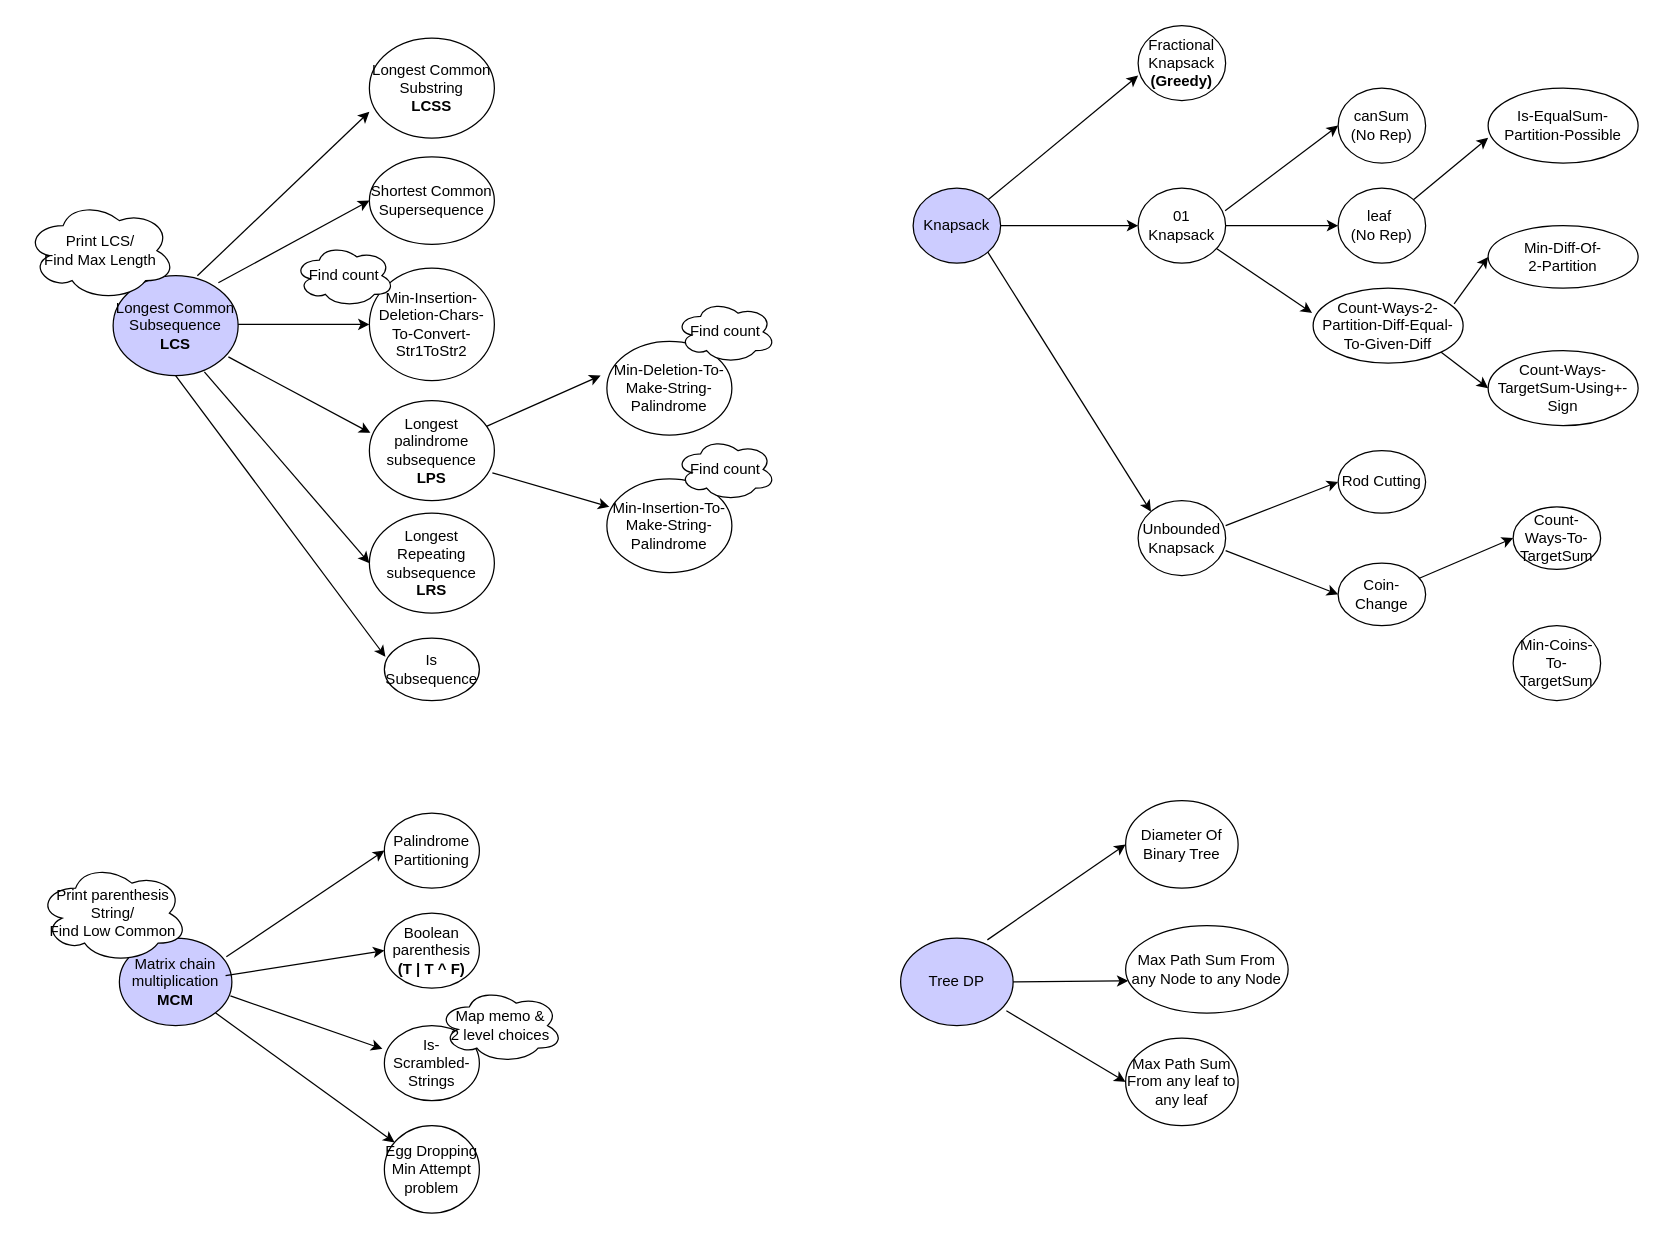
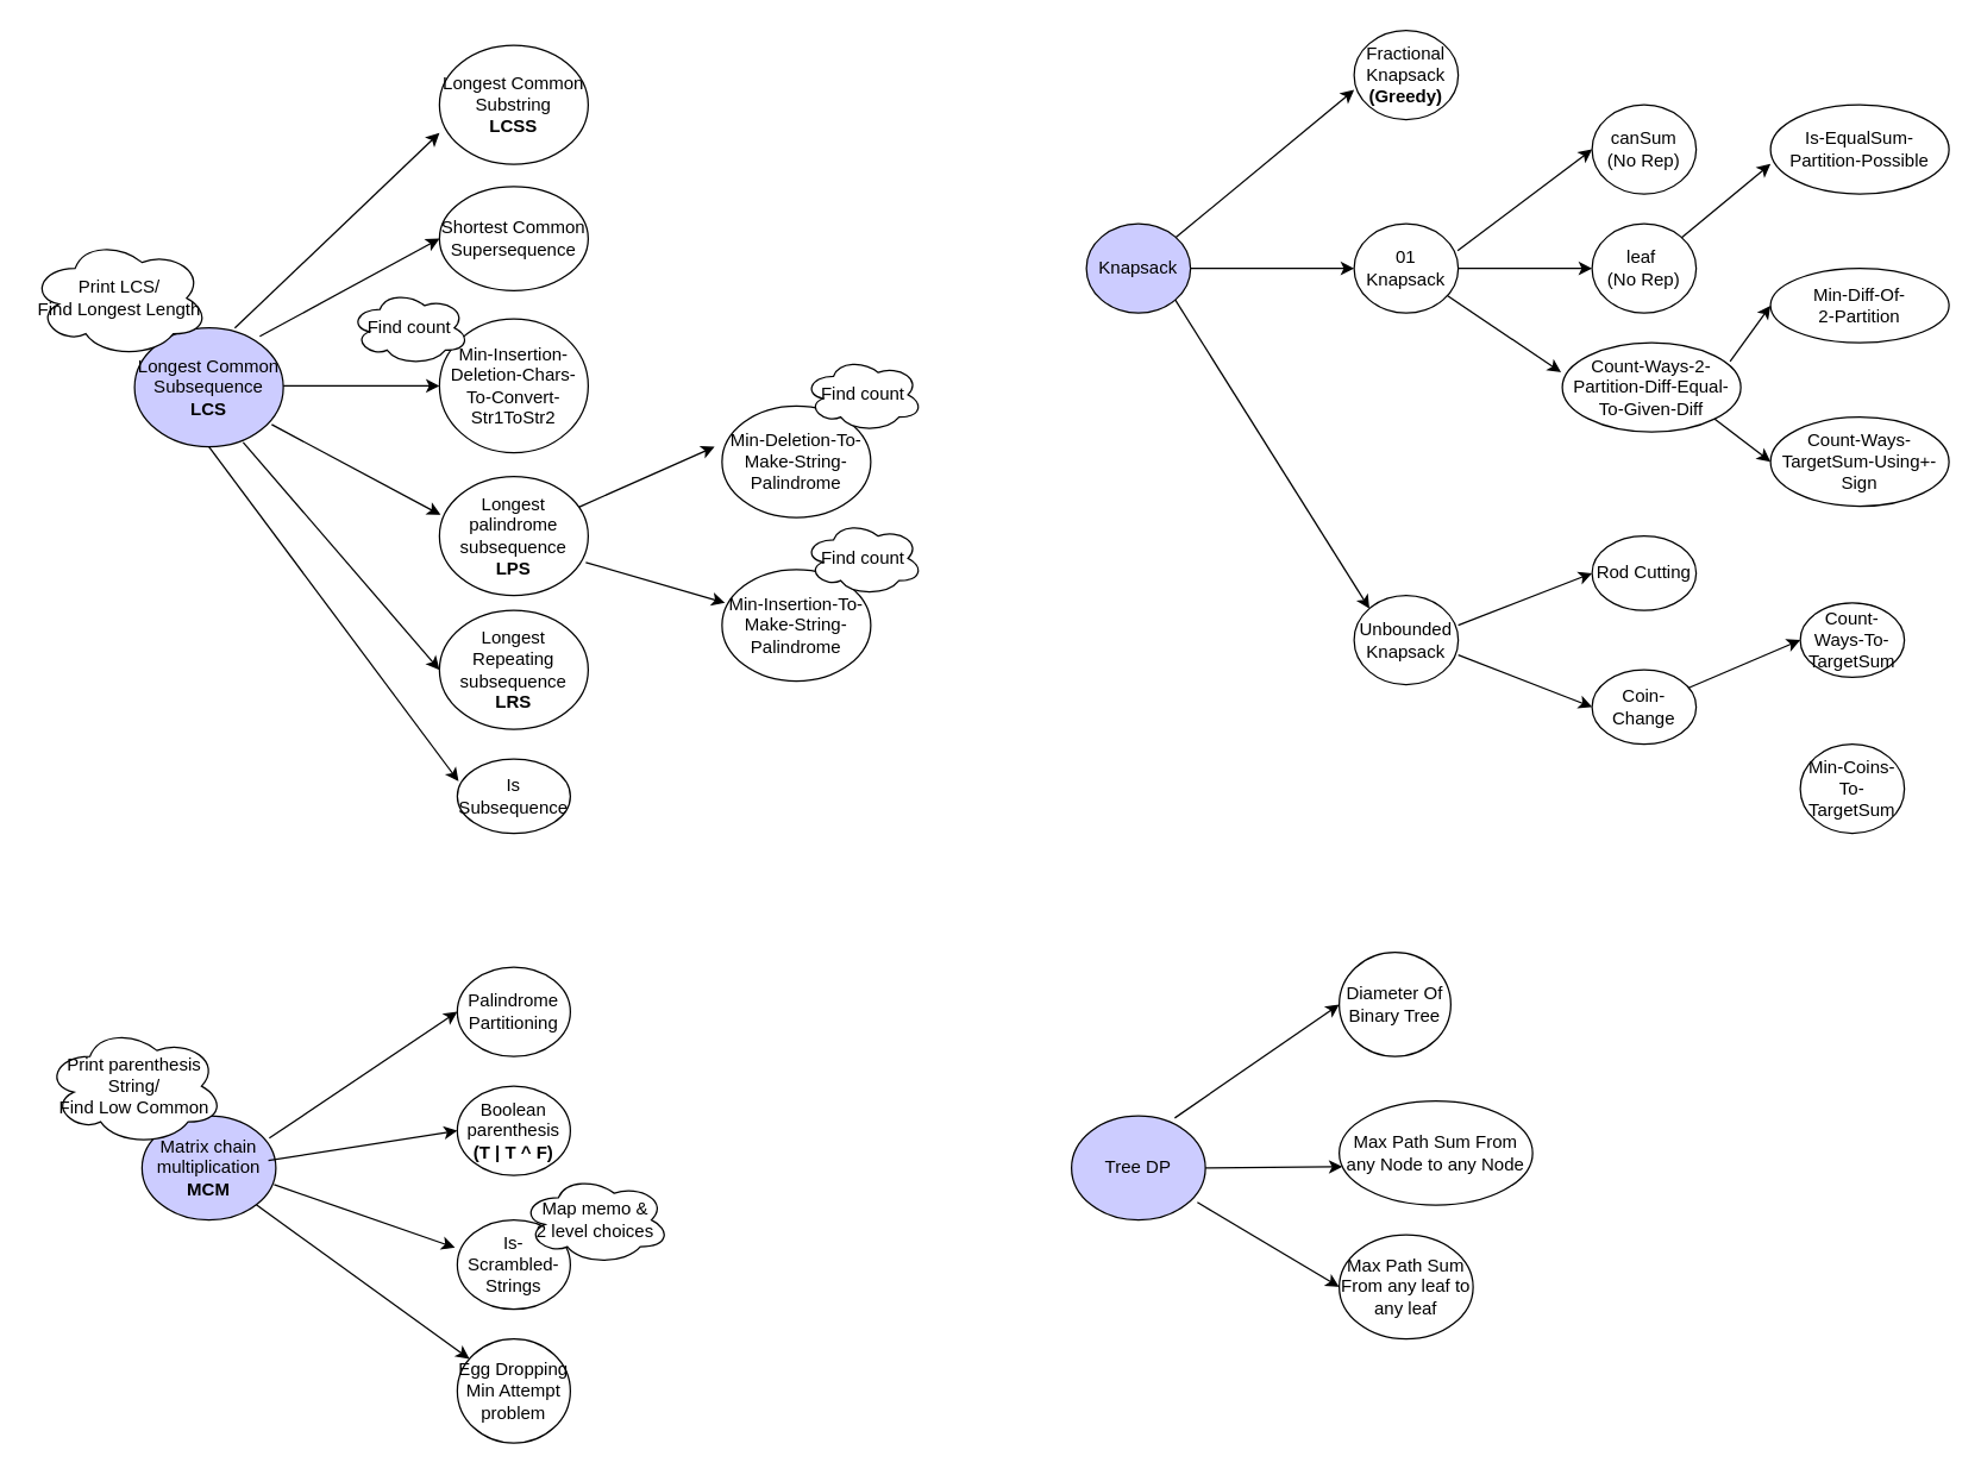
  <mxCell id="0" />
  <mxCell id="1" parent="0" />
  <mxCell id="2" value="Knapsack" style="ellipse;whiteSpace=wrap;html=1;fillColor=#CCCCFF;" parent="1" vertex="1"><mxGeometry x="730" y="150" width="70" height="60" as="geometry" /></mxCell>
  <mxCell id="3" value="Fractional Knapsack&lt;br&gt;&lt;b&gt;(Greedy)&lt;/b&gt;" style="ellipse;whiteSpace=wrap;html=1;" parent="1" vertex="1"><mxGeometry x="910" width="70" height="60" as="geometry" y="20" /></mxCell>
  <mxCell id="4" value="01 Knapsack" style="ellipse;whiteSpace=wrap;html=1;" parent="1" vertex="1"><mxGeometry x="910" y="150" width="70" height="60" as="geometry" /></mxCell>
  <mxCell id="5" value="Unbounded&lt;br&gt;Knapsack" style="ellipse;whiteSpace=wrap;html=1;" parent="1" vertex="1"><mxGeometry x="910" y="400" width="70" height="60" as="geometry" /></mxCell>
  <mxCell id="6" value="" style="endArrow=classic;html=1;rounded=0;" parent="1" source="2" edge="1"><mxGeometry width="50" height="50" relative="1" as="geometry"><mxPoint x="800" y="120" as="sourcePoint" /><mxPoint x="910" y="60" as="targetPoint" /></mxGeometry></mxCell>
  <mxCell id="7" value="" style="endArrow=classic;html=1;rounded=0;entryX=0;entryY=0;entryDx=0;entryDy=0;exitX=1;exitY=1;exitDx=0;exitDy=0;" parent="1" source="2" target="5" edge="1"><mxGeometry width="50" height="50" relative="1" as="geometry"><mxPoint x="802.509" y="161.452" as="sourcePoint" /><mxPoint x="907.97" y="90.62" as="targetPoint" /></mxGeometry></mxCell>
  <mxCell id="8" value="" style="endArrow=classic;html=1;rounded=0;entryX=0;entryY=0.5;entryDx=0;entryDy=0;exitX=1;exitY=0.5;exitDx=0;exitDy=0;" parent="1" source="2" target="4" edge="1"><mxGeometry width="50" height="50" relative="1" as="geometry"><mxPoint x="799.749" y="201.213" as="sourcePoint" /><mxPoint x="910" y="250" as="targetPoint" /></mxGeometry></mxCell>
  <mxCell id="9" value="canSum&lt;br&gt;(No Rep)" style="ellipse;whiteSpace=wrap;html=1;" parent="1" vertex="1"><mxGeometry x="1070" y="70" width="70" height="60" as="geometry" /></mxCell>
  <mxCell id="10" value="Is-EqualSum-Partition-Possible" style="ellipse;whiteSpace=wrap;html=1;" parent="1" vertex="1"><mxGeometry x="1190" y="70" width="120" height="60" as="geometry" /></mxCell>
  <mxCell id="11" value="leaf&amp;nbsp;&lt;br&gt;(No Rep)" style="ellipse;whiteSpace=wrap;html=1;" parent="1" vertex="1"><mxGeometry x="1070" y="150" width="70" height="60" as="geometry" /></mxCell>
  <mxCell id="12" value="Min-Diff-Of-&lt;br&gt;2-Partition" style="ellipse;whiteSpace=wrap;html=1;" parent="1" vertex="1"><mxGeometry x="1190" y="180" width="120" height="50" as="geometry" /></mxCell>
  <mxCell id="13" value="Count-Ways-2-Partition-Diff-Equal-To-Given-Diff" style="ellipse;whiteSpace=wrap;html=1;" parent="1" vertex="1"><mxGeometry x="1050" y="230" width="120" height="60" as="geometry" /></mxCell>
  <mxCell id="14" value="Count-Ways-TargetSum-Using+-Sign" style="ellipse;whiteSpace=wrap;html=1;" parent="1" vertex="1"><mxGeometry x="1190" y="280" width="120" height="60" as="geometry" /></mxCell>
  <mxCell id="15" value="Rod Cutting" style="ellipse;whiteSpace=wrap;html=1;" parent="1" vertex="1"><mxGeometry x="1070" y="360" width="70" height="50" as="geometry" /></mxCell>
  <mxCell id="16" value="Coin-Change" style="ellipse;whiteSpace=wrap;html=1;" parent="1" vertex="1"><mxGeometry x="1070" y="450" width="70" height="50" as="geometry" /></mxCell>
  <mxCell id="17" value="Count-Ways-To-TargetSum" style="ellipse;whiteSpace=wrap;html=1;" parent="1" vertex="1"><mxGeometry x="1210" y="405" width="70" height="50" as="geometry" /></mxCell>
  <mxCell id="18" value="Min-Coins-To-TargetSum" style="ellipse;whiteSpace=wrap;html=1;" parent="1" vertex="1"><mxGeometry x="1210" y="500" width="70" height="60" as="geometry" /></mxCell>
  <mxCell id="19" value="" style="endArrow=classic;html=1;rounded=0;entryX=0;entryY=0.5;entryDx=0;entryDy=0;exitX=0.994;exitY=0.303;exitDx=0;exitDy=0;exitPerimeter=0;" parent="1" source="4" target="9" edge="1"><mxGeometry width="50" height="50" relative="1" as="geometry"><mxPoint x="800.026" y="169.027" as="sourcePoint" /><mxPoint x="917.97" y="70.62" as="targetPoint" /></mxGeometry></mxCell>
  <mxCell id="20" value="" style="endArrow=classic;html=1;rounded=0;entryX=-0.007;entryY=0.33;entryDx=0;entryDy=0;entryPerimeter=0;" parent="1" source="4" target="13" edge="1"><mxGeometry width="50" height="50" relative="1" as="geometry"><mxPoint x="989.58" y="178.18" as="sourcePoint" /><mxPoint x="1080" y="110" as="targetPoint" /></mxGeometry></mxCell>
  <mxCell id="21" value="" style="endArrow=classic;html=1;rounded=0;entryX=0;entryY=0.5;entryDx=0;entryDy=0;exitX=1;exitY=0.5;exitDx=0;exitDy=0;" parent="1" source="4" target="11" edge="1"><mxGeometry width="50" height="50" relative="1" as="geometry"><mxPoint x="982.677" y="208.363" as="sourcePoint" /><mxPoint x="1059.16" y="259.8" as="targetPoint" /></mxGeometry></mxCell>
  <mxCell id="22" value="" style="endArrow=classic;html=1;rounded=0;entryX=0;entryY=0.663;entryDx=0;entryDy=0;entryPerimeter=0;" parent="1" source="11" target="10" edge="1"><mxGeometry width="50" height="50" relative="1" as="geometry"><mxPoint x="990" y="190" as="sourcePoint" /><mxPoint x="1080" y="190" as="targetPoint" /></mxGeometry></mxCell>
  <mxCell id="23" value="" style="endArrow=classic;html=1;rounded=0;entryX=0;entryY=0.5;entryDx=0;entryDy=0;exitX=0.94;exitY=0.21;exitDx=0;exitDy=0;exitPerimeter=0;" parent="1" source="13" target="12" edge="1"><mxGeometry width="50" height="50" relative="1" as="geometry"><mxPoint x="1140.239" y="169.215" as="sourcePoint" /><mxPoint x="1200" y="119.78" as="targetPoint" /></mxGeometry></mxCell>
  <mxCell id="24" value="" style="endArrow=classic;html=1;rounded=0;entryX=0;entryY=0.5;entryDx=0;entryDy=0;exitX=1;exitY=1;exitDx=0;exitDy=0;" parent="1" source="13" target="14" edge="1"><mxGeometry width="50" height="50" relative="1" as="geometry"><mxPoint x="1192.4" y="269.8" as="sourcePoint" /><mxPoint x="1210" y="225" as="targetPoint" /></mxGeometry></mxCell>
  <mxCell id="25" value="" style="endArrow=classic;html=1;rounded=0;entryX=0;entryY=0.5;entryDx=0;entryDy=0;" parent="1" target="15" edge="1"><mxGeometry width="50" height="50" relative="1" as="geometry"><mxPoint x="980" y="420" as="sourcePoint" /><mxPoint x="1080" y="190" as="targetPoint" /></mxGeometry></mxCell>
  <mxCell id="26" value="" style="endArrow=classic;html=1;rounded=0;entryX=0;entryY=0.5;entryDx=0;entryDy=0;" parent="1" target="16" edge="1"><mxGeometry width="50" height="50" relative="1" as="geometry"><mxPoint x="980" y="440" as="sourcePoint" /><mxPoint x="1080" y="395" as="targetPoint" /></mxGeometry></mxCell>
  <mxCell id="27" value="" style="endArrow=classic;html=1;rounded=0;entryX=0;entryY=0.5;entryDx=0;entryDy=0;" parent="1" source="16" target="17" edge="1"><mxGeometry width="50" height="50" relative="1" as="geometry"><mxPoint x="1002.8" y="438.6" as="sourcePoint" /><mxPoint x="1090" y="405" as="targetPoint" /></mxGeometry></mxCell>
  <mxCell id="28" value="Longest Common Subsequence&lt;br&gt;&lt;b&gt;LCS&lt;/b&gt;" style="ellipse;whiteSpace=wrap;html=1;fillColor=#CCCCFF;" parent="1" vertex="1"><mxGeometry x="90" y="220" width="100" height="80" as="geometry" /></mxCell>
- <mxCell id="29" value="Print LCS/&lt;br&gt;Find Max Length" style="ellipse;shape=cloud;whiteSpace=wrap;html=1;" parent="1" vertex="1"><mxGeometry x="20" y="160" width="120" height="80" as="geometry" /></mxCell>
+ <mxCell id="29" value="Print LCS/&lt;br&gt;Find Longest Length" style="ellipse;shape=cloud;whiteSpace=wrap;html=1;" parent="1" vertex="1"><mxGeometry x="20" y="160" width="120" height="80" as="geometry" /></mxCell>
  <mxCell id="30" value="Shortest Common&lt;br&gt;Supersequence" style="ellipse;whiteSpace=wrap;html=1;" parent="1" vertex="1"><mxGeometry x="295" y="125" width="100" height="70" as="geometry" /></mxCell>
  <mxCell id="31" value="Longest Common Substring&lt;br&gt;&lt;b&gt;LCSS&lt;/b&gt;" style="ellipse;whiteSpace=wrap;html=1;" parent="1" vertex="1"><mxGeometry x="295" y="30" width="100" height="80" as="geometry" /></mxCell>
  <mxCell id="32" value="Min-Insertion-Deletion-Chars-To-Convert-Str1ToStr2" style="ellipse;whiteSpace=wrap;html=1;" parent="1" vertex="1"><mxGeometry x="295" y="214" width="100" height="90" as="geometry" /></mxCell>
  <mxCell id="33" value="Longest palindrome subsequence&lt;br&gt;&lt;b&gt;LPS&lt;/b&gt;" style="ellipse;whiteSpace=wrap;html=1;" parent="1" vertex="1"><mxGeometry x="295" y="320" width="100" height="80" as="geometry" /></mxCell>
  <mxCell id="34" value="Min-Deletion-To-Make-String-Palindrome" style="ellipse;whiteSpace=wrap;html=1;" parent="1" vertex="1"><mxGeometry x="485" y="272.5" width="100" height="75" as="geometry" /></mxCell>
  <mxCell id="35" value="Find count" style="ellipse;shape=cloud;whiteSpace=wrap;html=1;" parent="1" vertex="1"><mxGeometry x="235" y="195" width="80" height="50" as="geometry" /></mxCell>
  <mxCell id="36" value="Find count" style="ellipse;shape=cloud;whiteSpace=wrap;html=1;" parent="1" vertex="1"><mxGeometry x="540" y="240" width="80" height="50" as="geometry" /></mxCell>
  <mxCell id="37" value="Longest Repeating subsequence&lt;br&gt;&lt;b&gt;LRS&lt;/b&gt;" style="ellipse;whiteSpace=wrap;html=1;" parent="1" vertex="1"><mxGeometry x="295" y="410" width="100" height="80" as="geometry" /></mxCell>
  <mxCell id="38" value="Is Subsequence" style="ellipse;whiteSpace=wrap;html=1;" parent="1" vertex="1"><mxGeometry x="307" y="510" width="76" height="50" as="geometry" /></mxCell>
  <mxCell id="39" value="Min-Insertion-To-Make-String-Palindrome" style="ellipse;whiteSpace=wrap;html=1;" parent="1" vertex="1"><mxGeometry x="485" y="382.5" width="100" height="75" as="geometry" /></mxCell>
  <mxCell id="40" value="Find count" style="ellipse;shape=cloud;whiteSpace=wrap;html=1;" parent="1" vertex="1"><mxGeometry x="540" y="350" width="80" height="50" as="geometry" /></mxCell>
  <mxCell id="41" value="" style="endArrow=classic;html=1;rounded=0;entryX=0;entryY=0.5;entryDx=0;entryDy=0;" parent="1" target="32" edge="1"><mxGeometry width="50" height="50" relative="1" as="geometry"><mxPoint x="190" y="259" as="sourcePoint" /><mxPoint x="550" y="280" as="targetPoint" /></mxGeometry></mxCell>
  <mxCell id="42" value="" style="endArrow=classic;html=1;rounded=0;entryX=0;entryY=0.5;entryDx=0;entryDy=0;exitX=0.842;exitY=0.072;exitDx=0;exitDy=0;exitPerimeter=0;" parent="1" source="28" target="30" edge="1"><mxGeometry width="50" height="50" relative="1" as="geometry"><mxPoint x="200" y="269" as="sourcePoint" /><mxPoint x="305" y="269" as="targetPoint" /></mxGeometry></mxCell>
  <mxCell id="43" value="" style="endArrow=classic;html=1;rounded=0;entryX=0;entryY=0.737;entryDx=0;entryDy=0;exitX=0.674;exitY=0.002;exitDx=0;exitDy=0;exitPerimeter=0;entryPerimeter=0;" parent="1" source="28" target="31" edge="1"><mxGeometry width="50" height="50" relative="1" as="geometry"><mxPoint x="210" y="279" as="sourcePoint" /><mxPoint x="315" y="279" as="targetPoint" /></mxGeometry></mxCell>
  <mxCell id="44" value="" style="endArrow=classic;html=1;rounded=0;entryX=0.008;entryY=0.322;entryDx=0;entryDy=0;exitX=0.922;exitY=0.813;exitDx=0;exitDy=0;exitPerimeter=0;entryPerimeter=0;" parent="1" source="28" target="33" edge="1"><mxGeometry width="50" height="50" relative="1" as="geometry"><mxPoint x="220" y="289" as="sourcePoint" /><mxPoint x="325" y="289" as="targetPoint" /></mxGeometry></mxCell>
  <mxCell id="45" value="" style="endArrow=classic;html=1;rounded=0;" parent="1" source="33" edge="1"><mxGeometry width="50" height="50" relative="1" as="geometry"><mxPoint x="230" y="299" as="sourcePoint" /><mxPoint x="480" y="300" as="targetPoint" /></mxGeometry></mxCell>
  <mxCell id="46" value="" style="endArrow=classic;html=1;rounded=0;entryX=0.02;entryY=0.3;entryDx=0;entryDy=0;entryPerimeter=0;exitX=0.984;exitY=0.722;exitDx=0;exitDy=0;exitPerimeter=0;" parent="1" source="33" target="39" edge="1"><mxGeometry width="50" height="50" relative="1" as="geometry"><mxPoint x="240" y="309" as="sourcePoint" /><mxPoint x="345" y="309" as="targetPoint" /></mxGeometry></mxCell>
  <mxCell id="47" value="" style="endArrow=classic;html=1;rounded=0;entryX=0;entryY=0.5;entryDx=0;entryDy=0;exitX=0.73;exitY=0.962;exitDx=0;exitDy=0;exitPerimeter=0;" parent="1" source="28" target="37" edge="1"><mxGeometry width="50" height="50" relative="1" as="geometry"><mxPoint x="250" y="319" as="sourcePoint" /><mxPoint x="355" y="319" as="targetPoint" /></mxGeometry></mxCell>
  <mxCell id="48" value="" style="endArrow=classic;html=1;rounded=0;entryX=0.011;entryY=0.3;entryDx=0;entryDy=0;entryPerimeter=0;exitX=0.5;exitY=1;exitDx=0;exitDy=0;" parent="1" source="28" target="38" edge="1"><mxGeometry width="50" height="50" relative="1" as="geometry"><mxPoint x="260" y="329" as="sourcePoint" /><mxPoint x="365" y="329" as="targetPoint" /></mxGeometry></mxCell>
  <mxCell id="49" value="Matrix chain multiplication&lt;br&gt;&lt;b&gt;MCM&lt;/b&gt;" style="ellipse;whiteSpace=wrap;html=1;fillColor=#CCCCFF;" parent="1" vertex="1"><mxGeometry x="95" y="750" width="90" height="70" as="geometry" /></mxCell>
  <mxCell id="50" value="Palindrome Partitioning" style="ellipse;whiteSpace=wrap;html=1;" parent="1" vertex="1"><mxGeometry x="307" y="650" width="76" height="60" as="geometry" /></mxCell>
  <mxCell id="51" value="Print parenthesis String/&lt;br&gt;Find Low Common" style="ellipse;shape=cloud;whiteSpace=wrap;html=1;" vertex="1" parent="1"><mxGeometry x="30" y="690" width="120" height="80" as="geometry" /></mxCell>
  <mxCell id="52" value="Boolean parenthesis&lt;br&gt;&lt;b&gt;(T | T ^ F)&lt;/b&gt;" style="ellipse;whiteSpace=wrap;html=1;" vertex="1" parent="1"><mxGeometry x="307" y="730" width="76" height="60" as="geometry" /></mxCell>
  <mxCell id="53" value="Is-Scrambled-Strings" style="ellipse;whiteSpace=wrap;html=1;" vertex="1" parent="1"><mxGeometry x="307" y="820" width="76" height="60" as="geometry" /></mxCell>
  <mxCell id="54" value="Map memo &amp;amp;&lt;br&gt;2 level choices" style="ellipse;shape=cloud;whiteSpace=wrap;html=1;" vertex="1" parent="1"><mxGeometry x="350" y="790" width="100" height="60" as="geometry" /></mxCell>
  <mxCell id="55" value="Egg Dropping Min Attempt problem" style="ellipse;whiteSpace=wrap;html=1;" vertex="1" parent="1"><mxGeometry x="307" y="900" width="76" height="70" as="geometry" /></mxCell>
  <mxCell id="56" value="" style="endArrow=classic;html=1;rounded=0;exitX=0.951;exitY=0.214;exitDx=0;exitDy=0;exitPerimeter=0;entryX=0;entryY=0.5;entryDx=0;entryDy=0;" edge="1" parent="1" source="49" target="50"><mxGeometry width="50" height="50" relative="1" as="geometry"><mxPoint x="280" y="800" as="sourcePoint" /><mxPoint x="330" y="750" as="targetPoint" /></mxGeometry></mxCell>
  <mxCell id="57" value="" style="endArrow=classic;html=1;rounded=0;entryX=0;entryY=0.5;entryDx=0;entryDy=0;exitX=0.944;exitY=0.429;exitDx=0;exitDy=0;exitPerimeter=0;" edge="1" parent="1" source="49" target="52"><mxGeometry width="50" height="50" relative="1" as="geometry"><mxPoint x="190" y="780" as="sourcePoint" /><mxPoint x="317" y="690" as="targetPoint" /></mxGeometry></mxCell>
  <mxCell id="58" value="" style="endArrow=classic;html=1;rounded=0;exitX=0.987;exitY=0.66;exitDx=0;exitDy=0;exitPerimeter=0;entryX=-0.021;entryY=0.31;entryDx=0;entryDy=0;entryPerimeter=0;" edge="1" parent="1" source="49" target="53"><mxGeometry width="50" height="50" relative="1" as="geometry"><mxPoint x="200.59" y="784.98" as="sourcePoint" /><mxPoint x="327" y="700" as="targetPoint" /></mxGeometry></mxCell>
  <mxCell id="59" value="" style="endArrow=classic;html=1;rounded=0;exitX=1;exitY=1;exitDx=0;exitDy=0;" edge="1" parent="1" source="49" target="55"><mxGeometry width="50" height="50" relative="1" as="geometry"><mxPoint x="210.59" y="794.98" as="sourcePoint" /><mxPoint x="337" y="710" as="targetPoint" /></mxGeometry></mxCell>
  <mxCell id="60" value="Tree DP" style="ellipse;whiteSpace=wrap;html=1;fillColor=#CCCCFF;" vertex="1" parent="1"><mxGeometry x="720" y="750" width="90" height="70" as="geometry" /></mxCell>
- <mxCell id="61" value="Diameter Of Binary Tree" style="ellipse;whiteSpace=wrap;html=1;fillColor=#FFFFFF;" vertex="1" parent="1"><mxGeometry x="900" y="640" width="90" height="70" as="geometry" /></mxCell>
+ <mxCell id="61" value="Diameter Of Binary Tree" style="ellipse;whiteSpace=wrap;html=1;fillColor=#FFFFFF;" vertex="1" parent="1"><mxGeometry x="900" y="640" width="75" height="70" as="geometry" /></mxCell>
  <mxCell id="62" value="Max Path Sum From any Node to any Node" style="ellipse;whiteSpace=wrap;html=1;fillColor=#FFFFFF;" vertex="1" parent="1"><mxGeometry x="900" y="740" width="130" height="70" as="geometry" /></mxCell>
  <mxCell id="63" value="Max Path Sum From any leaf to any leaf" style="ellipse;whiteSpace=wrap;html=1;fillColor=#FFFFFF;" vertex="1" parent="1"><mxGeometry x="900" y="830" width="90" height="70" as="geometry" /></mxCell>
  <mxCell id="64" value="" style="endArrow=classic;html=1;rounded=0;entryX=0;entryY=0.5;entryDx=0;entryDy=0;exitX=0.771;exitY=0.02;exitDx=0;exitDy=0;exitPerimeter=0;" edge="1" parent="1" source="60" target="61"><mxGeometry width="50" height="50" relative="1" as="geometry"><mxPoint x="990" y="450" as="sourcePoint" /><mxPoint x="1080" y="485" as="targetPoint" /></mxGeometry></mxCell>
  <mxCell id="65" value="" style="endArrow=classic;html=1;rounded=0;exitX=1;exitY=0.5;exitDx=0;exitDy=0;entryX=0.016;entryY=0.631;entryDx=0;entryDy=0;entryPerimeter=0;" edge="1" parent="1" source="60" target="62"><mxGeometry width="50" height="50" relative="1" as="geometry"><mxPoint x="799.39" y="761.4" as="sourcePoint" /><mxPoint x="910" y="685" as="targetPoint" /></mxGeometry></mxCell>
  <mxCell id="66" value="" style="endArrow=classic;html=1;rounded=0;entryX=0;entryY=0.5;entryDx=0;entryDy=0;exitX=0.94;exitY=0.831;exitDx=0;exitDy=0;exitPerimeter=0;" edge="1" parent="1" source="60" target="63"><mxGeometry width="50" height="50" relative="1" as="geometry"><mxPoint x="809.39" y="771.4" as="sourcePoint" /><mxPoint x="920" y="695" as="targetPoint" /></mxGeometry></mxCell>
